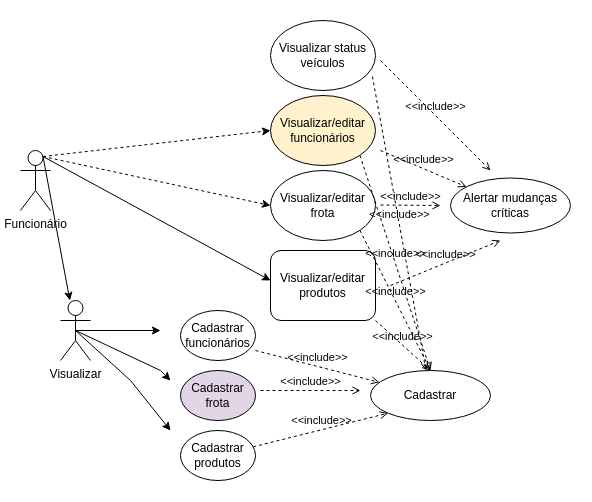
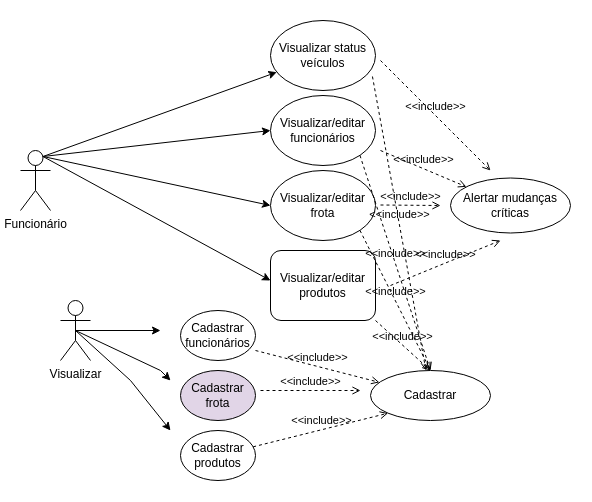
  <mxCell id="0" />
  <mxCell id="1" parent="0" />
  <mxCell id="2" style="edgeStyle=none;rounded=0;orthogonalLoop=1;jettySize=auto;html=1;exitX=0.5;exitY=0.5;exitDx=0;exitDy=0;exitPerimeter=0;strokeColor=#000000;" parent="1" source="5" edge="1"><mxGeometry relative="1" as="geometry"><mxPoint x="160" y="330" as="targetPoint" /></mxGeometry></mxCell>
  <mxCell id="3" style="edgeStyle=none;rounded=0;orthogonalLoop=1;jettySize=auto;html=1;exitX=0.5;exitY=0.5;exitDx=0;exitDy=0;exitPerimeter=0;strokeColor=#000000;" parent="1" source="5" edge="1"><mxGeometry relative="1" as="geometry"><mxPoint x="170" y="380" as="targetPoint" /><Array as="points"><mxPoint x="160" y="370" /></Array></mxGeometry></mxCell>
  <mxCell id="4" style="edgeStyle=none;rounded=0;orthogonalLoop=1;jettySize=auto;html=1;exitX=0.5;exitY=0.5;exitDx=0;exitDy=0;exitPerimeter=0;strokeColor=#000000;" parent="1" source="5" edge="1"><mxGeometry relative="1" as="geometry"><mxPoint x="170" y="430" as="targetPoint" /><Array as="points"><mxPoint x="130" y="380" /></Array></mxGeometry></mxCell>
  <mxCell id="5" value="Visualizar" style="shape=umlActor;verticalLabelPosition=bottom;verticalAlign=top;html=1;outlineConnect=0;" parent="1" vertex="1"><mxGeometry x="60" y="300" width="30" height="60" as="geometry" /></mxCell>
- <mxCell id="6" style="edgeStyle=none;rounded=0;orthogonalLoop=1;jettySize=auto;html=1;exitX=0.75;exitY=0.1;exitDx=0;exitDy=0;exitPerimeter=0;strokeColor=#000000;" parent="1" source="10" target="5" edge="1"><mxGeometry relative="1" as="geometry" /></mxCell>
- <mxCell id="7" style="edgeStyle=none;rounded=0;orthogonalLoop=1;jettySize=auto;html=1;exitX=0.75;exitY=0.1;exitDx=0;exitDy=0;exitPerimeter=0;entryX=0;entryY=0.5;entryDx=0;entryDy=0;strokeColor=#000000;dashed=1;" parent="1" source="10" target="14" edge="1"><mxGeometry relative="1" as="geometry" /></mxCell>
- <mxCell id="8" style="edgeStyle=none;rounded=0;orthogonalLoop=1;jettySize=auto;html=1;exitX=0.75;exitY=0.1;exitDx=0;exitDy=0;exitPerimeter=0;entryX=0;entryY=0.5;entryDx=0;entryDy=0;strokeColor=#000000;dashed=1;" parent="1" source="10" target="15" edge="1"><mxGeometry relative="1" as="geometry" /></mxCell>
+ <mxCell id="6" style="edgeStyle=none;rounded=0;orthogonalLoop=1;jettySize=auto;html=1;exitX=0.75;exitY=0.1;exitDx=0;exitDy=0;exitPerimeter=0;strokeColor=#000000;" parent="1" source="10" target="18" edge="1"><mxGeometry relative="1" as="geometry" /></mxCell>
+ <mxCell id="7" style="edgeStyle=none;rounded=0;orthogonalLoop=1;jettySize=auto;html=1;exitX=0.75;exitY=0.1;exitDx=0;exitDy=0;exitPerimeter=0;entryX=0;entryY=0.5;entryDx=0;entryDy=0;strokeColor=#000000;" parent="1" source="10" target="14" edge="1"><mxGeometry relative="1" as="geometry" /></mxCell>
+ <mxCell id="8" style="edgeStyle=none;rounded=0;orthogonalLoop=1;jettySize=auto;html=1;exitX=0.75;exitY=0.1;exitDx=0;exitDy=0;exitPerimeter=0;entryX=0;entryY=0.5;entryDx=0;entryDy=0;strokeColor=#000000;" parent="1" source="10" target="15" edge="1"><mxGeometry relative="1" as="geometry" /></mxCell>
  <mxCell id="9" style="edgeStyle=none;rounded=0;orthogonalLoop=1;jettySize=auto;html=1;exitX=0.75;exitY=0.1;exitDx=0;exitDy=0;exitPerimeter=0;entryX=0;entryY=0.429;entryDx=0;entryDy=0;entryPerimeter=0;strokeColor=#000000;" parent="1" source="10" target="16" edge="1"><mxGeometry relative="1" as="geometry" /></mxCell>
  <mxCell id="10" value="Funcionário" style="shape=umlActor;verticalLabelPosition=bottom;verticalAlign=top;html=1;outlineConnect=0;" parent="1" vertex="1"><mxGeometry x="20" y="150" width="30" height="60" as="geometry" /></mxCell>
  <mxCell id="11" value="Cadastrar funcionários" style="ellipse;whiteSpace=wrap;html=1;" parent="1" vertex="1"><mxGeometry x="180" y="310" width="75" height="50" as="geometry" /></mxCell>
  <mxCell id="12" value="Cadastrar frota" style="ellipse;whiteSpace=wrap;html=1;fillColor=#e1d5e7;" parent="1" vertex="1"><mxGeometry x="180" y="370" width="75" height="50" as="geometry" /></mxCell>
  <mxCell id="13" value="Cadastrar produtos" style="ellipse;whiteSpace=wrap;html=1;" parent="1" vertex="1"><mxGeometry x="180" y="430" width="75" height="50" as="geometry" /></mxCell>
- <mxCell id="14" value="Visualizar/editar&lt;br&gt;funcionários" style="ellipse;whiteSpace=wrap;html=1;fillColor=#fff2cc;" parent="1" vertex="1"><mxGeometry x="270" y="95" width="105" height="70" as="geometry" /></mxCell>
+ <mxCell id="14" value="Visualizar/editar&lt;br&gt;funcionários" style="ellipse;whiteSpace=wrap;html=1;" parent="1" vertex="1"><mxGeometry x="270" y="95" width="105" height="70" as="geometry" /></mxCell>
  <mxCell id="15" value="Visualizar/editar&lt;br&gt;frota" style="ellipse;whiteSpace=wrap;html=1;" parent="1" vertex="1"><mxGeometry x="270" y="170" width="105" height="70" as="geometry" /></mxCell>
  <mxCell id="16" value="Visualizar/editar&lt;br&gt;produtos" style="whiteSpace=wrap;html=1;rounded=1;" parent="1" vertex="1"><mxGeometry x="270" y="250" width="105" height="70" as="geometry" /></mxCell>
  <mxCell id="17" value="Alertar mudanças críticas" style="ellipse;whiteSpace=wrap;html=1;" parent="1" vertex="1"><mxGeometry x="450" y="177.5" width="120" height="55" as="geometry" /></mxCell>
  <mxCell id="18" value="Visualizar status veículos" style="ellipse;whiteSpace=wrap;html=1;" parent="1" vertex="1"><mxGeometry x="270" y="20" width="105" height="70" as="geometry" /></mxCell>
  <mxCell id="19" style="edgeStyle=none;rounded=0;orthogonalLoop=1;jettySize=auto;html=1;exitX=0;exitY=1;exitDx=0;exitDy=0;dashed=1;strokeColor=#000000;" parent="1" source="16" target="16" edge="1"><mxGeometry relative="1" as="geometry" /></mxCell>
  <mxCell id="20" value="Cadastrar" style="ellipse;whiteSpace=wrap;html=1;" vertex="1" parent="1"><mxGeometry x="370" y="370" width="120" height="50" as="geometry" /></mxCell>
  <mxCell id="21" value="&amp;lt;&amp;lt;include&amp;gt;&amp;gt;" style="html=1;verticalAlign=bottom;labelBackgroundColor=none;endArrow=open;endFill=0;dashed=1;rounded=0;entryX=0;entryY=1;entryDx=0;entryDy=0;" edge="1" parent="1" source="13" target="20"><mxGeometry width="160" relative="1" as="geometry"><mxPoint x="255" y="455" as="sourcePoint" /><mxPoint x="415" y="455" as="targetPoint" /></mxGeometry></mxCell>
  <mxCell id="22" value="&amp;lt;&amp;lt;include&amp;gt;&amp;gt;" style="html=1;verticalAlign=bottom;labelBackgroundColor=none;endArrow=open;endFill=0;dashed=1;rounded=0;" edge="1" parent="1"><mxGeometry width="160" relative="1" as="geometry"><mxPoint x="260" y="390" as="sourcePoint" /><mxPoint x="360" y="390" as="targetPoint" /></mxGeometry></mxCell>
  <mxCell id="23" value="&amp;lt;&amp;lt;include&amp;gt;&amp;gt;" style="html=1;verticalAlign=bottom;labelBackgroundColor=none;endArrow=open;endFill=0;dashed=1;rounded=0;" edge="1" parent="1" target="20"><mxGeometry width="160" relative="1" as="geometry"><mxPoint x="255" y="350" as="sourcePoint" /><mxPoint x="355" y="350" as="targetPoint" /></mxGeometry></mxCell>
  <mxCell id="24" value="&amp;lt;&amp;lt;include&amp;gt;&amp;gt;" style="html=1;verticalAlign=bottom;labelBackgroundColor=none;endArrow=open;endFill=0;dashed=1;rounded=0;" edge="1" parent="1"><mxGeometry width="160" relative="1" as="geometry"><mxPoint x="380" y="60" as="sourcePoint" /><mxPoint x="490" y="170" as="targetPoint" /></mxGeometry></mxCell>
  <mxCell id="25" value="&amp;lt;&amp;lt;include&amp;gt;&amp;gt;" style="html=1;verticalAlign=bottom;labelBackgroundColor=none;endArrow=open;endFill=0;dashed=1;rounded=0;" edge="1" parent="1"><mxGeometry width="160" relative="1" as="geometry"><mxPoint x="390" y="285" as="sourcePoint" /><mxPoint x="500" y="240" as="targetPoint" /></mxGeometry></mxCell>
  <mxCell id="26" value="&amp;lt;&amp;lt;include&amp;gt;&amp;gt;" style="html=1;verticalAlign=bottom;labelBackgroundColor=none;endArrow=open;endFill=0;dashed=1;rounded=0;" edge="1" parent="1" target="17"><mxGeometry width="160" relative="1" as="geometry"><mxPoint x="380" y="150" as="sourcePoint" /><mxPoint x="480" y="150" as="targetPoint" /></mxGeometry></mxCell>
  <mxCell id="27" value="&amp;lt;&amp;lt;include&amp;gt;&amp;gt;" style="html=1;verticalAlign=bottom;labelBackgroundColor=none;endArrow=open;endFill=0;dashed=1;rounded=0;" edge="1" parent="1"><mxGeometry width="160" relative="1" as="geometry"><mxPoint x="380" y="204.5" as="sourcePoint" /><mxPoint x="440" y="205" as="targetPoint" /></mxGeometry></mxCell>
  <mxCell id="28" value="&amp;lt;&amp;lt;include&amp;gt;&amp;gt;" style="html=1;verticalAlign=bottom;labelBackgroundColor=none;endArrow=open;endFill=0;dashed=1;rounded=0;exitX=1;exitY=1;exitDx=0;exitDy=0;entryX=0.5;entryY=0;entryDx=0;entryDy=0;" edge="1" parent="1" source="16" target="20"><mxGeometry width="160" relative="1" as="geometry"><mxPoint x="334" y="300" as="sourcePoint" /><mxPoint x="494" y="300" as="targetPoint" /></mxGeometry></mxCell>
  <mxCell id="29" value="&amp;lt;&amp;lt;include&amp;gt;&amp;gt;" style="html=1;verticalAlign=bottom;labelBackgroundColor=none;endArrow=open;endFill=0;dashed=1;rounded=0;exitX=1;exitY=1;exitDx=0;exitDy=0;" edge="1" parent="1" source="15"><mxGeometry width="160" relative="1" as="geometry"><mxPoint x="344" y="310" as="sourcePoint" /><mxPoint x="430" y="370" as="targetPoint" /></mxGeometry></mxCell>
  <mxCell id="30" value="&amp;lt;&amp;lt;include&amp;gt;&amp;gt;" style="html=1;verticalAlign=bottom;labelBackgroundColor=none;endArrow=open;endFill=0;dashed=1;rounded=0;exitX=1;exitY=1;exitDx=0;exitDy=0;" edge="1" parent="1" source="14"><mxGeometry width="160" relative="1" as="geometry"><mxPoint x="354" y="320" as="sourcePoint" /><mxPoint x="430" y="370" as="targetPoint" /></mxGeometry></mxCell>
  <mxCell id="31" value="&amp;lt;&amp;lt;include&amp;gt;&amp;gt;" style="html=1;verticalAlign=bottom;labelBackgroundColor=none;endArrow=open;endFill=0;dashed=1;rounded=0;exitX=0.971;exitY=0.8;exitDx=0;exitDy=0;exitPerimeter=0;" edge="1" parent="1" source="18" target="20"><mxGeometry width="160" relative="1" as="geometry"><mxPoint x="364" y="330" as="sourcePoint" /><mxPoint x="524" y="330" as="targetPoint" /></mxGeometry></mxCell>
